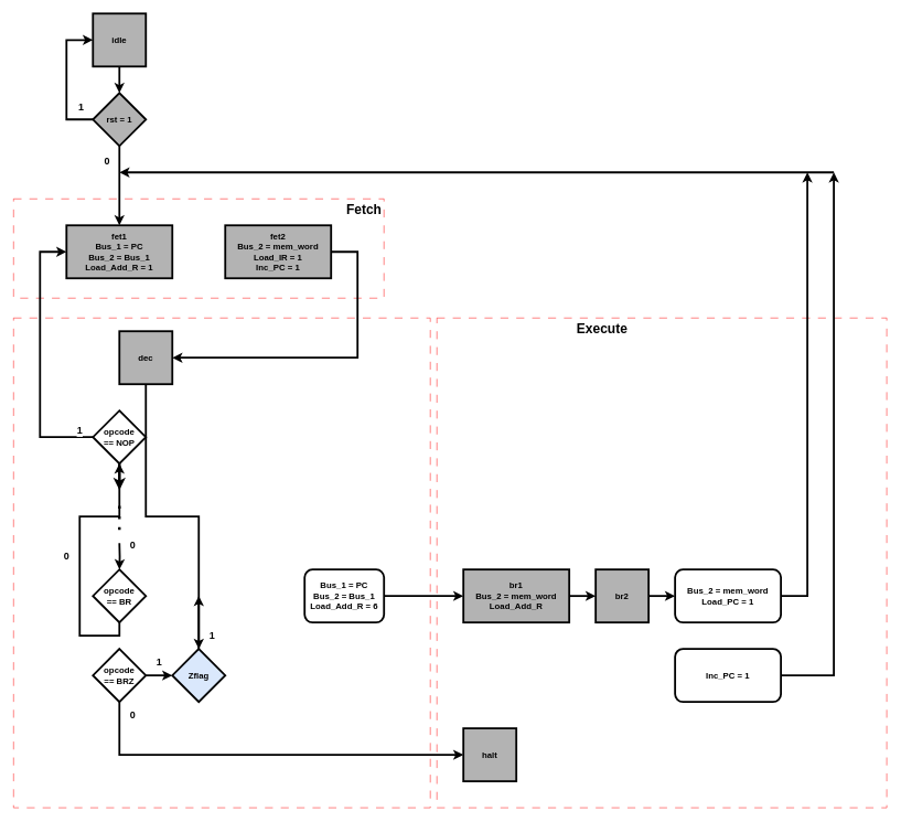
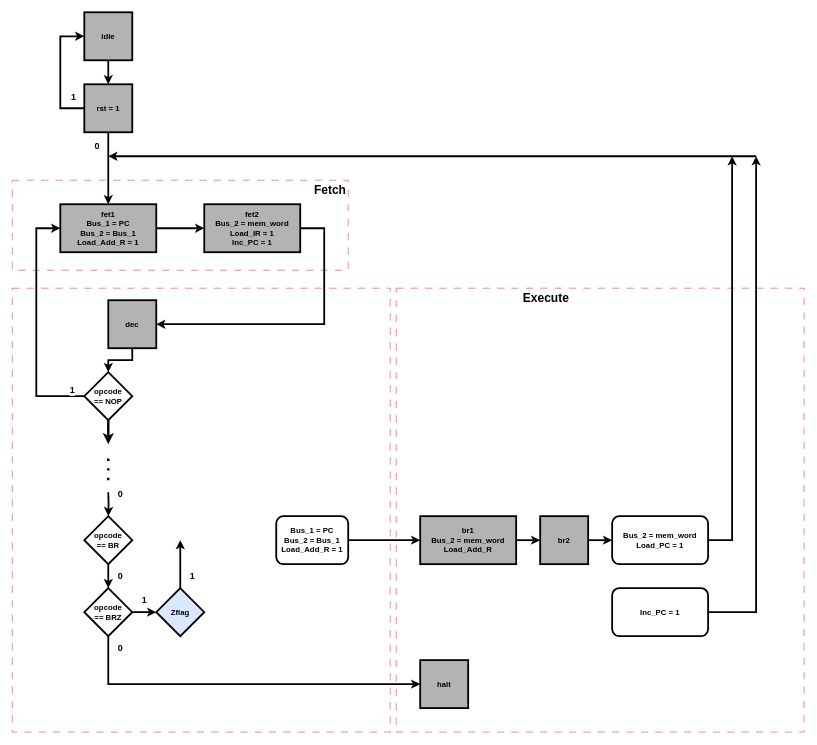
  <mxCell id="0" />
  <mxCell id="1" parent="0" />
  <mxCell id="2" value="" style="rounded=0;whiteSpace=wrap;html=1;labelBackgroundColor=none;labelBorderColor=none;strokeWidth=1;fontSize=13;fillColor=none;dashed=1;dashPattern=12 12;align=right;movable=0;resizable=0;rotatable=0;deletable=0;editable=0;connectable=0;strokeColor=#FF3333;" parent="1" vertex="1"><mxGeometry x="20" y="300" width="560" height="150" as="geometry" /></mxCell>
  <mxCell id="3" value="" style="rounded=0;whiteSpace=wrap;html=1;dashed=1;dashPattern=12 12;labelBackgroundColor=none;labelBorderColor=none;strokeWidth=1;fontSize=13;fillColor=none;movable=1;resizable=1;rotatable=1;deletable=1;editable=1;connectable=1;strokeColor=#FF3333;" parent="1" vertex="1"><mxGeometry x="660" y="480" width="680" height="740" as="geometry" /></mxCell>
  <mxCell id="4" value="" style="rounded=0;whiteSpace=wrap;html=1;dashed=1;dashPattern=12 12;labelBackgroundColor=none;labelBorderColor=none;strokeWidth=1;fontSize=13;fillColor=none;movable=0;resizable=0;rotatable=0;deletable=0;editable=0;connectable=0;strokeColor=#FF3333;" parent="1" vertex="1"><mxGeometry x="20" y="480" width="630" height="740" as="geometry" /></mxCell>
  <mxCell id="5" value="" style="edgeStyle=orthogonalEdgeStyle;rounded=0;orthogonalLoop=1;jettySize=auto;html=1;fontSize=13;strokeWidth=3;fontStyle=1;" parent="1" source="6" target="42" edge="1"><mxGeometry relative="1" as="geometry" /></mxCell>
  <mxCell id="6" value="idle" style="rounded=0;whiteSpace=wrap;html=1;strokeWidth=3;fontSize=13;labelBorderColor=none;labelBackgroundColor=none;fillColor=#B3B3B3;fontStyle=1" parent="1" vertex="1"><mxGeometry x="140" y="20" width="80" height="80" as="geometry" /></mxCell>
+ <mxCell id="7" style="edgeStyle=orthogonalEdgeStyle;rounded=0;orthogonalLoop=1;jettySize=auto;html=1;entryX=0;entryY=0.5;entryDx=0;entryDy=0;strokeWidth=3;fontSize=13;fontStyle=1" parent="1" source="8" target="10" edge="1"><mxGeometry relative="1" as="geometry" /></mxCell>
  <mxCell id="8" value="fet1&lt;br style=&quot;font-size: 13px;&quot;&gt;Bus_1 = PC&lt;br style=&quot;font-size: 13px;&quot;&gt;Bus_2 = Bus_1&lt;br style=&quot;font-size: 13px;&quot;&gt;Load_Add_R = 1" style="rounded=0;whiteSpace=wrap;html=1;strokeWidth=3;fontSize=13;labelBorderColor=none;labelBackgroundColor=none;fillColor=#B3B3B3;fontStyle=1" parent="1" vertex="1"><mxGeometry x="100" y="340" width="160" height="80" as="geometry" /></mxCell>
  <mxCell id="9" style="edgeStyle=orthogonalEdgeStyle;rounded=0;orthogonalLoop=1;jettySize=auto;html=1;entryX=1;entryY=0.5;entryDx=0;entryDy=0;strokeWidth=3;fontSize=13;fontStyle=1" parent="1" source="10" target="13" edge="1"><mxGeometry relative="1" as="geometry"><Array as="points"><mxPoint x="540" y="380" /><mxPoint x="540" y="540" /></Array></mxGeometry></mxCell>
  <mxCell id="10" value="fet2&lt;br style=&quot;font-size: 13px;&quot;&gt;Bus_2 = mem_word&lt;br style=&quot;font-size: 13px;&quot;&gt;Load_IR = 1&lt;br style=&quot;font-size: 13px;&quot;&gt;Inc_PC = 1" style="rounded=0;whiteSpace=wrap;html=1;strokeWidth=3;fontSize=13;labelBorderColor=none;labelBackgroundColor=none;fillColor=#B3B3B3;fontStyle=1" parent="1" vertex="1"><mxGeometry x="340" y="340" width="160" height="80" as="geometry" /></mxCell>
  <mxCell id="11" value="1" style="edgeStyle=orthogonalEdgeStyle;rounded=0;orthogonalLoop=1;jettySize=auto;html=1;entryX=0;entryY=0.5;entryDx=0;entryDy=0;exitX=0;exitY=0.5;exitDx=0;exitDy=0;strokeWidth=3;fontSize=15;fontStyle=1" parent="1" source="15" target="8" edge="1"><mxGeometry x="-0.9" y="-10" relative="1" as="geometry"><Array as="points"><mxPoint y="660" x="60" /><mxPoint y="380" x="60" /></Array><mxPoint as="offset" /></mxGeometry></mxCell>
- <mxCell id="12" style="edgeStyle=orthogonalEdgeStyle;rounded=0;orthogonalLoop=1;jettySize=auto;html=1;exitX=0.5;exitY=1;exitDx=0;exitDy=0;strokeWidth=3;fontSize=13;fontStyle=1;" parent="1" source="13" target="28" edge="1"><mxGeometry relative="1" as="geometry" /></mxCell>
+ <mxCell id="12" style="edgeStyle=orthogonalEdgeStyle;rounded=0;orthogonalLoop=1;jettySize=auto;html=1;exitX=0.5;exitY=1;exitDx=0;exitDy=0;entryX=0.5;entryY=0;entryDx=0;entryDy=0;strokeWidth=3;fontSize=13;fontStyle=1" parent="1" source="13" target="15" edge="1"><mxGeometry relative="1" as="geometry" /></mxCell>
  <mxCell id="13" value="dec" style="rounded=0;whiteSpace=wrap;html=1;strokeWidth=3;fontSize=13;labelBorderColor=none;labelBackgroundColor=none;fillColor=#B3B3B3;fontStyle=1" parent="1" vertex="1"><mxGeometry x="180" y="500" width="80" height="80" as="geometry" /></mxCell>
  <mxCell id="14" style="edgeStyle=orthogonalEdgeStyle;rounded=0;orthogonalLoop=1;jettySize=auto;html=1;strokeWidth=4;" edge="1" parent="1" source="15"><mxGeometry relative="1" as="geometry"><mxPoint x="180" y="740" as="targetPoint" /></mxGeometry></mxCell>
  <mxCell id="15" value="opcode&lt;br&gt;== NOP" style="rhombus;whiteSpace=wrap;html=1;strokeWidth=3;fontSize=13;fontStyle=1" parent="1" vertex="1"><mxGeometry x="140" y="620" width="80" height="80" as="geometry" /></mxCell>
  <mxCell id="16" style="edgeStyle=orthogonalEdgeStyle;rounded=0;orthogonalLoop=1;jettySize=auto;html=1;strokeWidth=3;fontSize=13;fontStyle=1" parent="1" edge="1"><mxGeometry relative="1" as="geometry"><mxPoint x="1260" y="260" as="sourcePoint" /><mxPoint x="180" y="260" as="targetPoint" /><Array as="points"><mxPoint x="180" y="260" /></Array></mxGeometry></mxCell>
  <mxCell id="17" value="&lt;span style=&quot;font-size: 20px;&quot;&gt;&lt;font style=&quot;font-size: 20px;&quot;&gt;Fetch&lt;/font&gt;&lt;/span&gt;" style="text;html=1;strokeColor=none;fillColor=none;align=center;verticalAlign=middle;whiteSpace=wrap;rounded=0;fontSize=20;fontStyle=1" parent="1" vertex="1"><mxGeometry x="520" y="300" width="60" height="30" as="geometry" /></mxCell>
  <mxCell id="18" value="&lt;font style=&quot;font-size: 20px;&quot;&gt;Execute&lt;/font&gt;" style="text;html=1;strokeColor=none;fillColor=none;align=center;verticalAlign=middle;whiteSpace=wrap;rounded=0;fontSize=13;fontStyle=1" parent="1" vertex="1"><mxGeometry x="870" y="480" width="80" height="30" as="geometry" /></mxCell>
  <mxCell id="19" value="&lt;b&gt;0&lt;/b&gt;" style="edgeStyle=orthogonalEdgeStyle;rounded=0;orthogonalLoop=1;jettySize=auto;html=1;entryX=0.5;entryY=0;entryDx=0;entryDy=0;strokeWidth=3;fontSize=15;fontStyle=1;" parent="1" target="21" edge="1"><mxGeometry x="-0.9" y="20" relative="1" as="geometry"><mxPoint as="offset" /><mxPoint x="180" y="820" as="sourcePoint" /></mxGeometry></mxCell>
- <mxCell id="20" value="&lt;b&gt;0&lt;/b&gt;" style="edgeStyle=orthogonalEdgeStyle;rounded=0;orthogonalLoop=1;jettySize=auto;html=1;exitX=0.5;exitY=1;exitDx=0;exitDy=0;strokeWidth=3;fontSize=15;fontStyle=1;" parent="1" source="21" target="15" edge="1"><mxGeometry y="20" relative="1" as="geometry"><mxPoint as="offset" /></mxGeometry></mxCell>
+ <mxCell id="20" value="&lt;b&gt;0&lt;/b&gt;" style="edgeStyle=orthogonalEdgeStyle;rounded=0;orthogonalLoop=1;jettySize=auto;html=1;exitX=0.5;exitY=1;exitDx=0;exitDy=0;strokeWidth=3;fontSize=15;fontStyle=1;" parent="1" source="21" target="26" edge="1"><mxGeometry y="20" relative="1" as="geometry"><mxPoint as="offset" /></mxGeometry></mxCell>
  <mxCell id="21" value="opcode&lt;br style=&quot;border-color: var(--border-color);&quot;&gt;== BR" style="rhombus;whiteSpace=wrap;html=1;strokeWidth=3;fontSize=13;fontStyle=1" parent="1" vertex="1"><mxGeometry x="140" y="860" width="80" height="80" as="geometry" /></mxCell>
  <mxCell id="22" style="edgeStyle=orthogonalEdgeStyle;rounded=0;orthogonalLoop=1;jettySize=auto;html=1;entryX=0;entryY=0.5;entryDx=0;entryDy=0;strokeWidth=3;fontSize=13;" parent="1" source="23" target="30" edge="1"><mxGeometry relative="1" as="geometry" /></mxCell>
- <mxCell id="23" value="Bus_1 = PC&lt;br style=&quot;font-size: 13px;&quot;&gt;Bus_2 = Bus_1&lt;br style=&quot;font-size: 13px;&quot;&gt;Load_Add_R = 6" style="rounded=1;whiteSpace=wrap;html=1;strokeWidth=3;fontSize=13;fontStyle=1" parent="1" vertex="1"><mxGeometry x="460" y="860" width="120" height="80" as="geometry" /></mxCell>
+ <mxCell id="23" value="Bus_1 = PC&lt;br style=&quot;font-size: 13px;&quot;&gt;Bus_2 = Bus_1&lt;br style=&quot;font-size: 13px;&quot;&gt;Load_Add_R = 1" style="rounded=1;whiteSpace=wrap;html=1;strokeWidth=3;fontSize=13;fontStyle=1" parent="1" vertex="1"><mxGeometry x="460" y="860" width="120" height="80" as="geometry" /></mxCell>
  <mxCell id="24" value="&lt;b&gt;0&lt;/b&gt;" style="edgeStyle=orthogonalEdgeStyle;rounded=0;orthogonalLoop=1;jettySize=auto;html=1;exitX=0.5;exitY=1;exitDx=0;exitDy=0;entryX=0;entryY=0.5;entryDx=0;entryDy=0;strokeWidth=3;fontSize=15;fontStyle=1;" parent="1" source="26" target="37" edge="1"><mxGeometry x="-0.933" y="20" relative="1" as="geometry"><mxPoint as="offset" /></mxGeometry></mxCell>
  <mxCell id="25" value="&lt;b&gt;1&lt;/b&gt;" style="edgeStyle=orthogonalEdgeStyle;rounded=0;orthogonalLoop=1;jettySize=auto;html=1;exitX=1;exitY=0.5;exitDx=0;exitDy=0;entryX=0;entryY=0.5;entryDx=0;entryDy=0;strokeWidth=3;fontSize=15;fontStyle=1;" parent="1" source="26" target="28" edge="1"><mxGeometry y="20" relative="1" as="geometry"><mxPoint as="offset" /></mxGeometry></mxCell>
  <mxCell id="26" value="opcode&lt;br style=&quot;border-color: var(--border-color);&quot;&gt;== BRZ" style="rhombus;whiteSpace=wrap;html=1;strokeWidth=3;fontSize=13;fontStyle=1" parent="1" vertex="1"><mxGeometry x="140" y="980" width="80" height="80" as="geometry" /></mxCell>
  <mxCell id="27" value="1" style="edgeStyle=orthogonalEdgeStyle;rounded=0;orthogonalLoop=1;jettySize=auto;html=1;exitX=0.5;exitY=0;exitDx=0;exitDy=0;strokeWidth=3;fontSize=15;fontStyle=1;" parent="1" source="28" edge="1"><mxGeometry x="-0.5" y="-20" relative="1" as="geometry"><mxPoint x="300" y="900" as="targetPoint" /><mxPoint as="offset" /></mxGeometry></mxCell>
  <mxCell id="28" value="Zflag" style="rhombus;whiteSpace=wrap;html=1;strokeWidth=3;fontSize=13;fontStyle=1;fillColor=#dae8fc;" parent="1" vertex="1"><mxGeometry x="260" y="980" width="80" height="80" as="geometry" /></mxCell>
  <mxCell id="29" style="edgeStyle=orthogonalEdgeStyle;rounded=0;orthogonalLoop=1;jettySize=auto;html=1;exitX=1;exitY=0.5;exitDx=0;exitDy=0;entryX=0;entryY=0.5;entryDx=0;entryDy=0;strokeWidth=3;fontSize=13;" parent="1" source="30" target="32" edge="1"><mxGeometry relative="1" as="geometry" /></mxCell>
  <mxCell id="30" value="br1&lt;br&gt;Bus_2 = mem_word&lt;br&gt;Load_Add_R" style="rounded=0;whiteSpace=wrap;html=1;strokeWidth=3;fontSize=13;labelBorderColor=none;labelBackgroundColor=none;fillColor=#B3B3B3;fontStyle=1" parent="1" vertex="1"><mxGeometry x="700" y="860" width="160" height="80" as="geometry" /></mxCell>
  <mxCell id="31" style="edgeStyle=orthogonalEdgeStyle;rounded=0;orthogonalLoop=1;jettySize=auto;html=1;entryX=0;entryY=0.5;entryDx=0;entryDy=0;strokeWidth=3;fontSize=13;" parent="1" source="32" target="34" edge="1"><mxGeometry relative="1" as="geometry" /></mxCell>
  <mxCell id="32" value="br2" style="rounded=0;whiteSpace=wrap;html=1;strokeWidth=3;fontSize=13;labelBorderColor=none;labelBackgroundColor=none;fillColor=#B3B3B3;fontStyle=1" parent="1" vertex="1"><mxGeometry x="900" y="860" width="80" height="80" as="geometry" /></mxCell>
  <mxCell id="33" style="edgeStyle=orthogonalEdgeStyle;rounded=0;orthogonalLoop=1;jettySize=auto;html=1;exitX=1;exitY=0.5;exitDx=0;exitDy=0;strokeWidth=3;fontSize=13;" parent="1" source="34" edge="1"><mxGeometry relative="1" as="geometry"><mxPoint x="1220" y="260" as="targetPoint" /><Array as="points"><mxPoint x="1220" y="900" /><mxPoint x="1220" y="260" /></Array></mxGeometry></mxCell>
  <mxCell id="34" value="Bus_2 = mem_word&lt;br&gt;Load_PC = 1" style="rounded=1;whiteSpace=wrap;html=1;strokeWidth=3;fontSize=13;fontStyle=1" parent="1" vertex="1"><mxGeometry x="1020" y="860" width="160" height="80" as="geometry" /></mxCell>
  <mxCell id="35" style="edgeStyle=orthogonalEdgeStyle;rounded=0;orthogonalLoop=1;jettySize=auto;html=1;exitX=1;exitY=0.5;exitDx=0;exitDy=0;strokeWidth=3;fontSize=13;" parent="1" source="36" edge="1"><mxGeometry relative="1" as="geometry"><mxPoint x="1260" y="260" as="targetPoint" /><Array as="points"><mxPoint x="1260" y="1020" /><mxPoint x="1260" y="260" /></Array></mxGeometry></mxCell>
  <mxCell id="36" value="Inc_PC = 1" style="rounded=1;whiteSpace=wrap;html=1;strokeWidth=3;fontSize=13;fontStyle=1" parent="1" vertex="1"><mxGeometry x="1020" y="980" width="160" height="80" as="geometry" /></mxCell>
  <mxCell id="37" value="halt" style="rounded=0;whiteSpace=wrap;html=1;strokeWidth=3;fontSize=13;labelBorderColor=none;labelBackgroundColor=none;fillColor=#B3B3B3;fontStyle=1" parent="1" vertex="1"><mxGeometry x="700" y="1100" width="80" height="80" as="geometry" /></mxCell>
  <mxCell id="38" style="edgeStyle=orthogonalEdgeStyle;rounded=0;orthogonalLoop=1;jettySize=auto;html=1;entryX=0.5;entryY=0;entryDx=0;entryDy=0;fontSize=13;strokeWidth=3;fontStyle=1;" parent="1" source="42" target="8" edge="1"><mxGeometry relative="1" as="geometry" /></mxCell>
  <mxCell id="39" value="&lt;span style=&quot;font-size: 15px;&quot;&gt;0&lt;/span&gt;" style="edgeLabel;html=1;align=center;verticalAlign=middle;resizable=0;points=[];fontSize=15;fontStyle=1" parent="38" vertex="1" connectable="0"><mxGeometry x="-0.658" relative="1" as="geometry"><mxPoint x="-20" as="offset" /></mxGeometry></mxCell>
  <mxCell id="40" style="edgeStyle=orthogonalEdgeStyle;rounded=0;orthogonalLoop=1;jettySize=auto;html=1;entryX=0;entryY=0.5;entryDx=0;entryDy=0;fontSize=13;strokeWidth=3;fontStyle=1;" parent="1" source="42" target="6" edge="1"><mxGeometry relative="1" as="geometry"><Array as="points"><mxPoint x="100" y="180" /><mxPoint x="100" y="60" /></Array></mxGeometry></mxCell>
  <mxCell id="41" value="&lt;b&gt;&lt;font style=&quot;font-size: 15px;&quot;&gt;1&lt;/font&gt;&lt;/b&gt;" style="edgeLabel;html=1;align=center;verticalAlign=middle;resizable=0;points=[];" parent="40" vertex="1" connectable="0"><mxGeometry x="-0.736" y="-3" relative="1" as="geometry"><mxPoint x="7" y="-17" as="offset" /></mxGeometry></mxCell>
- <mxCell id="42" value="rst = 1" style="rhombus;whiteSpace=wrap;html=1;fontSize=13;fillColor=#B3B3B3;rounded=0;strokeWidth=3;labelBorderColor=none;labelBackgroundColor=none;fontStyle=1;direction=south;" parent="1" vertex="1"><mxGeometry x="140" y="140" width="80" height="80" as="geometry" /></mxCell>
+ <mxCell id="42" value="rst = 1" style="whiteSpace=wrap;html=1;fontSize=13;fillColor=#B3B3B3;strokeWidth=3;labelBorderColor=none;labelBackgroundColor=none;fontStyle=1;direction=south;rounded=0;" parent="1" vertex="1"><mxGeometry x="140" y="140" width="80" height="80" as="geometry" /></mxCell>
  <mxCell id="43" value="" style="endArrow=none;dashed=1;html=1;dashPattern=1 3;strokeWidth=4;rounded=0;" edge="1" parent="1"><mxGeometry width="50" height="50" relative="1" as="geometry"><mxPoint x="180" y="800" as="sourcePoint" /><mxPoint x="180" y="760" as="targetPoint" /></mxGeometry></mxCell>
